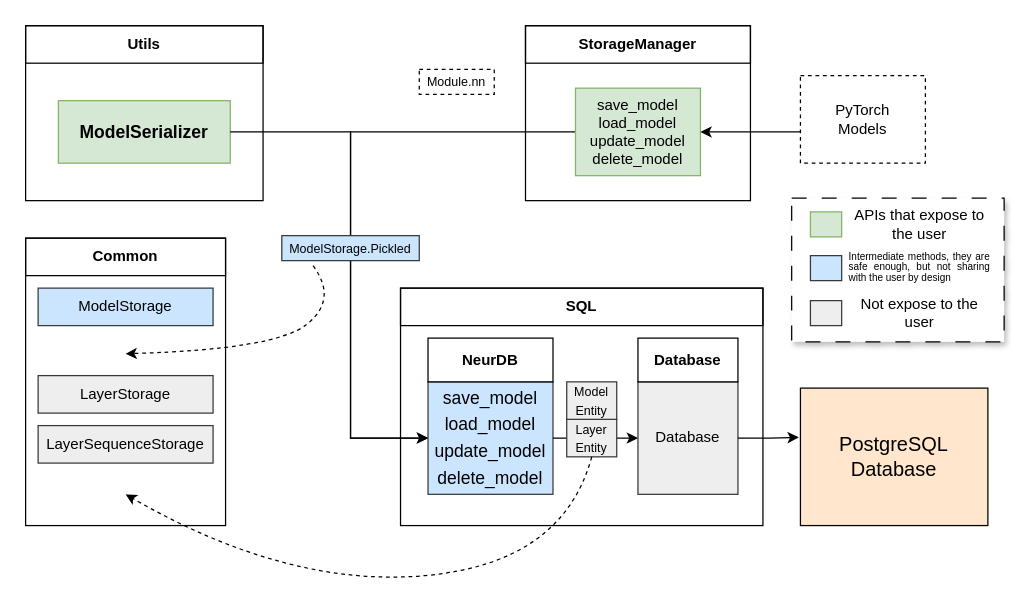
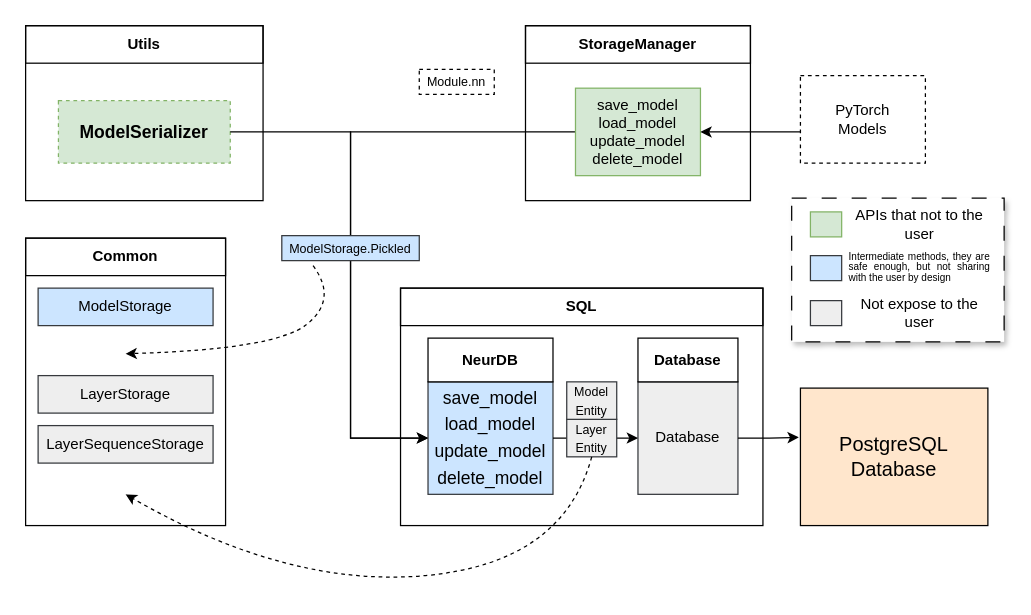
  <mxCell id="0" />
  <mxCell id="1" parent="0" />
  <mxCell id="2" value="&lt;span style=&quot;font-size: 16px;&quot;&gt;&lt;font style=&quot;font-size: 16px;&quot;&gt;PostgreSQL&lt;/font&gt;&lt;/span&gt;&lt;div style=&quot;font-size: 16px;&quot;&gt;&lt;font style=&quot;font-size: 16px;&quot;&gt;Database&lt;/font&gt;&lt;/div&gt;" style="rounded=0;whiteSpace=wrap;html=1;fillColor=#ffe6cc;" vertex="1" parent="1"><mxGeometry x="640" y="310" width="150" height="110" as="geometry" /></mxCell>
  <mxCell id="3" value="" style="rounded=0;whiteSpace=wrap;html=1;" vertex="1" parent="1"><mxGeometry x="420" y="20" width="180" height="140" as="geometry" /></mxCell>
  <mxCell id="4" value="&lt;b&gt;StorageManager&lt;/b&gt;" style="text;html=1;align=center;verticalAlign=middle;whiteSpace=wrap;rounded=0;strokeColor=default;" vertex="1" parent="1"><mxGeometry x="420" y="20" width="180" height="30" as="geometry" /></mxCell>
  <mxCell id="5" value="" style="rounded=0;whiteSpace=wrap;html=1;" vertex="1" parent="1"><mxGeometry x="20" y="20" width="190" height="140" as="geometry" /></mxCell>
  <mxCell id="6" value="&lt;b&gt;Utils&lt;/b&gt;" style="text;html=1;align=center;verticalAlign=middle;whiteSpace=wrap;rounded=0;strokeColor=default;" vertex="1" parent="1"><mxGeometry x="20" y="20" width="190" height="30" as="geometry" /></mxCell>
- <mxCell id="7" value="&lt;p style=&quot;line-height: 170%;&quot;&gt;&lt;span style=&quot;font-size: 14px;&quot;&gt;&lt;b&gt;ModelSerializer&lt;/b&gt;&lt;/span&gt;&lt;br&gt;&lt;/p&gt;" style="rounded=0;whiteSpace=wrap;html=1;fillColor=#d5e8d4;strokeColor=#82b366;" vertex="1" parent="1"><mxGeometry x="46.25" y="80" width="137.5" height="50" as="geometry" /></mxCell>
+ <mxCell id="7" value="&lt;p style=&quot;line-height: 170%;&quot;&gt;&lt;span style=&quot;font-size: 14px;&quot;&gt;&lt;b&gt;ModelSerializer&lt;/b&gt;&lt;/span&gt;&lt;br&gt;&lt;/p&gt;" style="rounded=0;whiteSpace=wrap;html=1;fillColor=#d5e8d4;strokeColor=#82b366;dashed=1;" vertex="1" parent="1"><mxGeometry x="46.25" y="80" width="137.5" height="50" as="geometry" /></mxCell>
  <mxCell id="8" value="" style="group" vertex="1" connectable="0" parent="1"><mxGeometry x="360" y="230" width="250" height="190" as="geometry" /></mxCell>
  <mxCell id="9" value="" style="rounded=0;whiteSpace=wrap;html=1;container=0;" vertex="1" parent="8"><mxGeometry x="-40" width="290" height="190" as="geometry" /></mxCell>
  <mxCell id="10" value="&lt;b&gt;SQL&lt;/b&gt;" style="text;html=1;align=center;verticalAlign=middle;whiteSpace=wrap;rounded=0;strokeColor=default;container=0;" vertex="1" parent="8"><mxGeometry x="-40" width="290" height="30" as="geometry" /></mxCell>
  <mxCell id="11" value="&lt;p style=&quot;line-height: 170%;&quot;&gt;&lt;span style=&quot;font-size: 14px;&quot;&gt;save_model load_model &lt;/span&gt;&lt;span style=&quot;font-size: 14px; background-color: initial;&quot;&gt;update_model delete_model&lt;/span&gt;&lt;/p&gt;" style="rounded=0;whiteSpace=wrap;html=1;fillColor=#cce5ff;strokeColor=#36393d;container=0;" vertex="1" parent="8"><mxGeometry x="-18" y="75" width="100" height="90" as="geometry" /></mxCell>
  <mxCell id="12" value="Database" style="rounded=0;whiteSpace=wrap;html=1;container=0;fillColor=#eeeeee;strokeColor=#36393d;" vertex="1" parent="8"><mxGeometry x="150" y="75" width="80" height="90" as="geometry" /></mxCell>
  <mxCell id="13" value="&lt;b&gt;NeurDB&lt;/b&gt;" style="rounded=0;whiteSpace=wrap;html=1;" vertex="1" parent="8"><mxGeometry x="-18" y="40" width="100" height="35" as="geometry" /></mxCell>
  <mxCell id="14" value="" style="endArrow=classic;html=1;rounded=0;exitX=1;exitY=0.5;exitDx=0;exitDy=0;entryX=0;entryY=0.5;entryDx=0;entryDy=0;" edge="1" parent="8" source="11" target="12"><mxGeometry width="50" height="50" relative="1" as="geometry"><mxPoint x="50" y="70" as="sourcePoint" /><mxPoint x="100" y="20" as="targetPoint" /></mxGeometry></mxCell>
  <mxCell id="15" value="&lt;b&gt;Database&lt;/b&gt;" style="rounded=0;whiteSpace=wrap;html=1;" vertex="1" parent="8"><mxGeometry x="150" y="40" width="80" height="35" as="geometry" /></mxCell>
  <mxCell id="16" value="&lt;span style=&quot;font-size: 10px;&quot;&gt;Layer&lt;/span&gt;&lt;br&gt;&lt;div&gt;&lt;span style=&quot;font-size: 10px;&quot;&gt;Entity&lt;/span&gt;&lt;/div&gt;" style="text;html=1;align=center;verticalAlign=middle;whiteSpace=wrap;rounded=0;strokeColor=#36393d;fillColor=#eeeeee;" vertex="1" parent="8"><mxGeometry x="93" y="105" width="40" height="30" as="geometry" /></mxCell>
  <mxCell id="17" value="&lt;span style=&quot;font-size: 10px;&quot;&gt;Model&lt;/span&gt;&lt;div&gt;&lt;span style=&quot;font-size: 10px;&quot;&gt;Entity&lt;/span&gt;&lt;/div&gt;" style="text;html=1;align=center;verticalAlign=middle;whiteSpace=wrap;rounded=0;strokeColor=#36393d;fillColor=#eeeeee;" vertex="1" parent="8"><mxGeometry x="93" y="75" width="40" height="30" as="geometry" /></mxCell>
  <mxCell id="18" style="edgeStyle=orthogonalEdgeStyle;rounded=0;orthogonalLoop=1;jettySize=auto;html=1;entryX=0;entryY=0.5;entryDx=0;entryDy=0;" edge="1" parent="1" source="7" target="11"><mxGeometry relative="1" as="geometry"><Array as="points"><mxPoint x="280" y="105" /><mxPoint x="280" y="350" /></Array></mxGeometry></mxCell>
  <mxCell id="19" style="edgeStyle=orthogonalEdgeStyle;rounded=0;orthogonalLoop=1;jettySize=auto;html=1;exitX=0;exitY=0.5;exitDx=0;exitDy=0;entryX=0;entryY=0.5;entryDx=0;entryDy=0;" edge="1" parent="1" source="20" target="11"><mxGeometry relative="1" as="geometry"><Array as="points"><mxPoint x="280" y="105" /><mxPoint x="280" y="350" /></Array></mxGeometry></mxCell>
  <mxCell id="20" value="save_model&lt;div&gt;load_model&lt;/div&gt;&lt;div&gt;update_model&lt;/div&gt;&lt;div&gt;delete_model&lt;/div&gt;" style="text;html=1;align=center;verticalAlign=middle;whiteSpace=wrap;rounded=0;fillColor=#d5e8d4;strokeColor=#82b366;" vertex="1" parent="1"><mxGeometry x="460" y="70" width="100" height="70" as="geometry" /></mxCell>
  <mxCell id="21" style="edgeStyle=orthogonalEdgeStyle;rounded=0;orthogonalLoop=1;jettySize=auto;html=1;entryX=1;entryY=0.5;entryDx=0;entryDy=0;" edge="1" parent="1"><mxGeometry relative="1" as="geometry"><mxPoint x="640" y="105.034" as="sourcePoint" /><mxPoint x="560" y="105" as="targetPoint" /></mxGeometry></mxCell>
  <mxCell id="22" value="PyTorch&lt;div&gt;Models&lt;/div&gt;" style="rounded=0;whiteSpace=wrap;html=1;dashed=1;" vertex="1" parent="1"><mxGeometry x="640" y="60" width="100" height="70" as="geometry" /></mxCell>
  <mxCell id="23" value="&lt;font style=&quot;font-size: 10px;&quot;&gt;Module.nn&lt;/font&gt;" style="text;html=1;align=center;verticalAlign=middle;whiteSpace=wrap;rounded=0;strokeColor=default;dashed=1;fillColor=default;" vertex="1" parent="1"><mxGeometry x="335" y="55" width="60" height="20" as="geometry" /></mxCell>
  <mxCell id="24" value="&lt;span style=&quot;font-size: 10px;&quot;&gt;ModelStorage.Pickled&lt;/span&gt;" style="text;html=1;align=center;verticalAlign=middle;whiteSpace=wrap;rounded=0;strokeColor=#36393d;fillColor=#cce5ff;" vertex="1" parent="1"><mxGeometry x="225" y="188" width="110" height="20" as="geometry" /></mxCell>
  <mxCell id="25" value="" style="rounded=0;whiteSpace=wrap;html=1;" vertex="1" parent="1"><mxGeometry x="20" y="190" width="160" height="230" as="geometry" /></mxCell>
  <mxCell id="26" value="&lt;b&gt;Common&lt;/b&gt;" style="text;html=1;align=center;verticalAlign=middle;whiteSpace=wrap;rounded=0;strokeColor=default;" vertex="1" parent="1"><mxGeometry x="20" y="190" width="160" height="30" as="geometry" /></mxCell>
  <mxCell id="27" value="ModelStorage" style="text;html=1;align=center;verticalAlign=middle;whiteSpace=wrap;rounded=0;fillColor=#cce5ff;strokeColor=#36393d;" vertex="1" parent="1"><mxGeometry x="30" y="230" width="140" height="30" as="geometry" /></mxCell>
  <mxCell id="28" value="LayerStorage" style="text;html=1;align=center;verticalAlign=middle;whiteSpace=wrap;rounded=0;fillColor=#eeeeee;strokeColor=#36393d;" vertex="1" parent="1"><mxGeometry x="30" y="300" width="140" height="30" as="geometry" /></mxCell>
  <mxCell id="29" value="LayerSequenceStorage" style="text;html=1;align=center;verticalAlign=middle;whiteSpace=wrap;rounded=0;fillColor=#eeeeee;strokeColor=#36393d;" vertex="1" parent="1"><mxGeometry x="30" y="340" width="140" height="30" as="geometry" /></mxCell>
  <mxCell id="30" value="" style="curved=1;endArrow=classic;html=1;rounded=0;entryX=1;entryY=0.5;entryDx=0;entryDy=0;dashed=1;" edge="1" parent="1"><mxGeometry width="50" height="50" relative="1" as="geometry"><mxPoint x="250" y="212" as="sourcePoint" /><mxPoint x="100" y="282.5" as="targetPoint" /><Array as="points"><mxPoint x="270" y="239" /><mxPoint x="220" y="279" /></Array></mxGeometry></mxCell>
  <mxCell id="31" value="" style="group" vertex="1" connectable="0" parent="1"><mxGeometry x="633" y="158" width="170" height="115" as="geometry" /></mxCell>
  <mxCell id="32" value="" style="rounded=0;whiteSpace=wrap;html=1;shadow=1;dashed=1;dashPattern=12 12;" vertex="1" parent="31"><mxGeometry width="170" height="115" as="geometry" /></mxCell>
  <mxCell id="33" value="" style="group" vertex="1" connectable="0" parent="31"><mxGeometry x="15" y="6" width="145" height="101" as="geometry" /></mxCell>
  <mxCell id="34" value="" style="rounded=0;whiteSpace=wrap;html=1;fillColor=#d5e8d4;strokeColor=#82b366;" vertex="1" parent="33"><mxGeometry y="5" width="25" height="20" as="geometry" /></mxCell>
- <mxCell id="35" value="APIs that expose to the user" style="text;html=1;align=center;verticalAlign=middle;whiteSpace=wrap;rounded=0;" vertex="1" parent="33"><mxGeometry x="30" width="115" height="30" as="geometry" /></mxCell>
+ <mxCell id="35" value="APIs that not to the user" style="text;html=1;align=center;verticalAlign=middle;whiteSpace=wrap;rounded=0;" vertex="1" parent="33"><mxGeometry x="30" width="115" height="30" as="geometry" /></mxCell>
  <mxCell id="36" value="" style="rounded=0;whiteSpace=wrap;html=1;fillColor=#cce5ff;strokeColor=#36393d;" vertex="1" parent="33"><mxGeometry y="40" width="25" height="20" as="geometry" /></mxCell>
  <mxCell id="37" value="&lt;p style=&quot;text-align: justify; line-height: 60%;&quot;&gt;&lt;font style=&quot;font-size: 8px;&quot;&gt;Intermediate methods, they are safe enough, but not sharing with the user by design&lt;/font&gt;&lt;/p&gt;" style="text;html=1;align=center;verticalAlign=middle;whiteSpace=wrap;rounded=0;" vertex="1" parent="33"><mxGeometry x="30" y="31.5" width="115" height="35" as="geometry" /></mxCell>
  <mxCell id="38" value="" style="rounded=0;whiteSpace=wrap;html=1;fillColor=#eeeeee;strokeColor=#36393d;" vertex="1" parent="33"><mxGeometry y="76" width="25" height="20" as="geometry" /></mxCell>
  <mxCell id="39" value="Not expose to the user" style="text;html=1;align=center;verticalAlign=middle;whiteSpace=wrap;rounded=0;" vertex="1" parent="33"><mxGeometry x="30" y="71" width="115" height="30" as="geometry" /></mxCell>
  <mxCell id="40" style="edgeStyle=orthogonalEdgeStyle;rounded=0;orthogonalLoop=1;jettySize=auto;html=1;exitX=1;exitY=0.5;exitDx=0;exitDy=0;entryX=-0.009;entryY=0.358;entryDx=0;entryDy=0;entryPerimeter=0;" edge="1" parent="1" source="12" target="2"><mxGeometry relative="1" as="geometry" /></mxCell>
  <mxCell id="41" value="" style="curved=1;endArrow=classic;html=1;rounded=0;exitX=0.5;exitY=1;exitDx=0;exitDy=0;entryX=1;entryY=0.5;entryDx=0;entryDy=0;dashed=1;" edge="1" parent="1" source="16"><mxGeometry width="50" height="50" relative="1" as="geometry"><mxPoint x="480" y="470" as="sourcePoint" /><mxPoint x="100" y="395" as="targetPoint" /><Array as="points"><mxPoint x="450" y="450" /><mxPoint x="230" y="470" /></Array></mxGeometry></mxCell>
